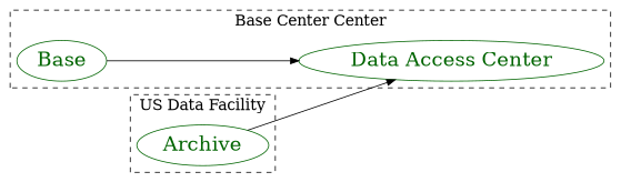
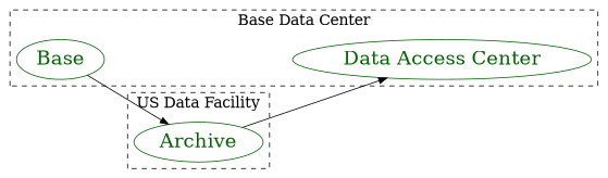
  digraph {
    clusterrank=local
    compound=true
    newrank=true
    rankdir=LR
    node [color=darkgreen fontcolor=darkgreen fontsize=24]
    n1 [label=Base]
    n2 [label="Data Access Center"]
    n3 [label=Archive]
    subgraph cluster_1 {
      fontsize=18
-     label="Base Center Center"
+     label="Base Data Center"
      style=dashed
      n1
      n2
    }
    subgraph cluster_2 {
      fontsize=18
      label="US Data Facility"
      style=dashed
      n3
    }
-   n1 -> n2
+   n1 -> n3
    n3 -> n2
  }
